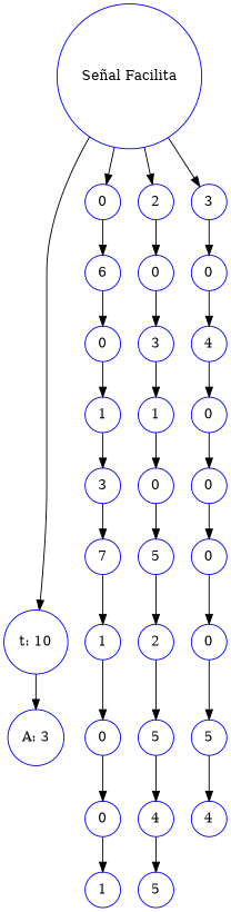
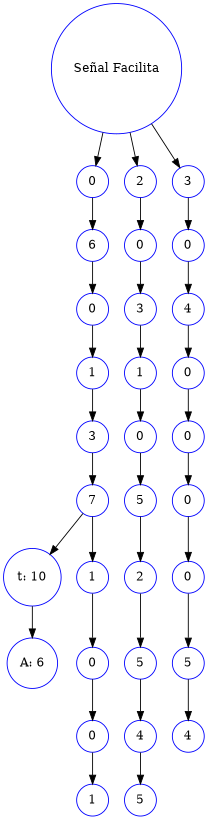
  digraph {
    rankdir=TB
    node [color=blue shape=circle]
    n1 [label="Señal Facilita"]
    "t: 10"
    n3 [label=2]
    n4 [label=3]
    n5 [label=0]
-   "A: 3"
+   "A: 3" [label="A: 6"]
    n7 [label=0]
    n8 [label=0]
    n9 [label=6]
    n10 [label=3]
    n11 [label=1]
    n12 [label=0]
    n13 [label=5]
    n14 [label=2]
    n15 [label=5]
    n16 [label=4]
    n17 [label=5]
    n18 [label=4]
    n19 [label=0]
    n20 [label=0]
    n21 [label=0]
    n22 [label=0]
    n23 [label=5]
    n24 [label=4]
    n25 [label=0]
    n26 [label=1]
    n27 [label=3]
    n28 [label=7]
    n29 [label=1]
    n30 [label=0]
    n31 [label=0]
    n32 [label=1]
-   n1 -> "t: 10"
+   n28 -> "t: 10"
    n1 -> n3
    n1 -> n4
    n1 -> n5
    "t: 10" -> "A: 3"
    n3 -> n7
    n4 -> n8
    n5 -> n9
    n7 -> n10
    n8 -> n18
    n9 -> n25
    n10 -> n11
    n11 -> n12
    n12 -> n13
    n13 -> n14
    n14 -> n15
    n15 -> n16
    n16 -> n17
    n18 -> n19
    n19 -> n20
    n20 -> n21
    n21 -> n22
    n22 -> n23
    n23 -> n24
    n25 -> n26
    n26 -> n27
    n27 -> n28
    n28 -> n29
    n29 -> n30
    n30 -> n31
    n31 -> n32
  }
